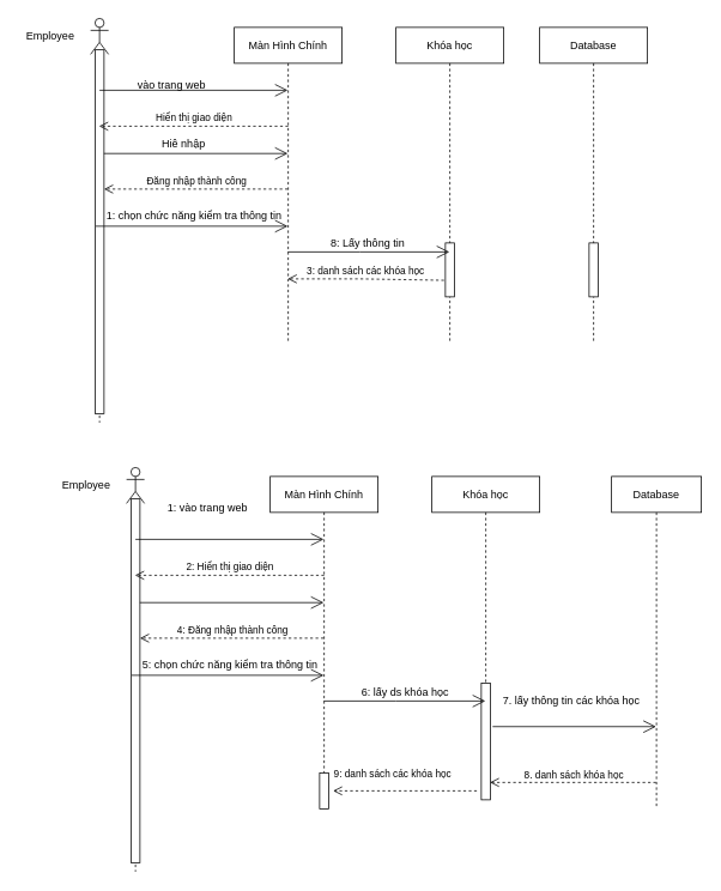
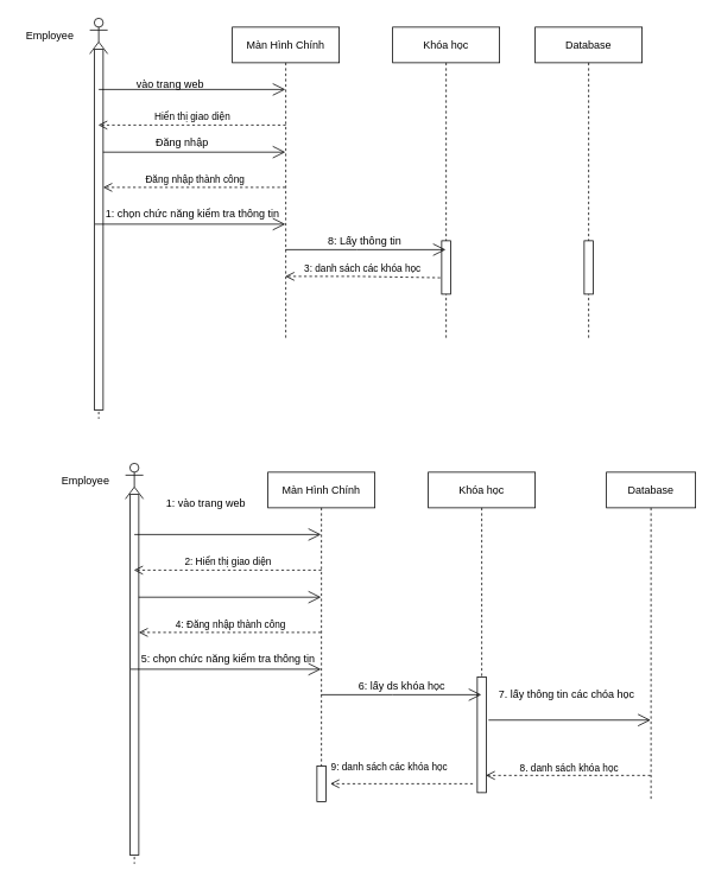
  <mxCell id="0" />
  <mxCell id="1" parent="0" />
  <mxCell id="2" value="Màn Hình Chính" style="shape=umlLifeline;perimeter=lifelinePerimeter;whiteSpace=wrap;html=1;container=1;collapsible=0;recursiveResize=0;outlineConnect=0;" vertex="1" parent="1"><mxGeometry x="260" y="30" width="120" height="350" as="geometry" /></mxCell>
  <mxCell id="3" value="" style="shape=umlLifeline;participant=umlActor;perimeter=lifelinePerimeter;whiteSpace=wrap;html=1;container=1;collapsible=0;recursiveResize=0;verticalAlign=top;spacingTop=36;outlineConnect=0;" vertex="1" parent="1"><mxGeometry x="100" y="20" width="20" height="450" as="geometry" /></mxCell>
  <mxCell id="4" value="" style="html=1;points=[];perimeter=orthogonalPerimeter;" vertex="1" parent="3"><mxGeometry x="5" y="35" width="10" height="405" as="geometry" /></mxCell>
  <mxCell id="5" value="Employee" style="text;html=1;align=center;verticalAlign=middle;resizable=0;points=[];autosize=1;strokeColor=none;fillColor=none;" vertex="1" parent="1"><mxGeometry x="20" y="30" width="70" height="20" as="geometry" /></mxCell>
  <mxCell id="6" value="Khóa học" style="shape=umlLifeline;perimeter=lifelinePerimeter;whiteSpace=wrap;html=1;container=1;collapsible=0;recursiveResize=0;outlineConnect=0;" vertex="1" parent="1"><mxGeometry x="440" y="30" width="120" height="350" as="geometry" /></mxCell>
  <mxCell id="7" value="" style="html=1;points=[];perimeter=orthogonalPerimeter;" vertex="1" parent="6"><mxGeometry x="55" y="240" width="10" height="60" as="geometry" /></mxCell>
  <mxCell id="8" value="" style="endArrow=open;endFill=1;endSize=12;html=1;rounded=0;exitX=-0.02;exitY=1.067;exitDx=0;exitDy=0;exitPerimeter=0;" edge="1" parent="1" source="9" target="2"><mxGeometry width="160" relative="1" as="geometry"><mxPoint x="290" y="390" as="sourcePoint" /><mxPoint x="320" y="390" as="targetPoint" /></mxGeometry></mxCell>
  <mxCell id="9" value="1: chọn chức năng kiểm tra thông tin" style="text;html=1;align=center;verticalAlign=middle;resizable=0;points=[];autosize=1;strokeColor=none;fillColor=none;" vertex="1" parent="1"><mxGeometry x="110" y="230" width="210" height="20" as="geometry" /></mxCell>
  <mxCell id="10" value="8: Lấy thông tin&amp;nbsp;" style="text;html=1;align=center;verticalAlign=middle;resizable=0;points=[];autosize=1;strokeColor=none;fillColor=none;" vertex="1" parent="1"><mxGeometry x="360" y="260" width="100" height="20" as="geometry" /></mxCell>
  <mxCell id="11" value="3: danh sách các khóa học" style="html=1;verticalAlign=bottom;endArrow=open;dashed=1;endSize=8;rounded=0;exitX=-0.154;exitY=0.693;exitDx=0;exitDy=0;exitPerimeter=0;" edge="1" parent="1" source="7" target="2"><mxGeometry relative="1" as="geometry"><mxPoint x="490" y="450" as="sourcePoint" /><mxPoint x="260" y="520" as="targetPoint" /><Array as="points"><mxPoint x="400" y="310" /></Array></mxGeometry></mxCell>
  <mxCell id="12" value="" style="endArrow=open;endFill=1;endSize=12;html=1;rounded=0;" edge="1" parent="1" source="2" target="6"><mxGeometry width="160" relative="1" as="geometry"><mxPoint x="320" y="170" as="sourcePoint" /><mxPoint x="490" y="170" as="targetPoint" /><Array as="points"><mxPoint x="400" y="280" /></Array></mxGeometry></mxCell>
  <mxCell id="13" value="" style="endArrow=open;endFill=1;endSize=12;html=1;rounded=0;" edge="1" parent="1" target="2"><mxGeometry width="160" relative="1" as="geometry"><mxPoint x="110" y="100" as="sourcePoint" /><mxPoint x="270" y="100" as="targetPoint" /></mxGeometry></mxCell>
  <mxCell id="14" value="vào trang web" style="text;html=1;align=center;verticalAlign=middle;resizable=0;points=[];autosize=1;strokeColor=none;fillColor=none;" vertex="1" parent="1"><mxGeometry x="145" y="85" width="90" height="20" as="geometry" /></mxCell>
  <mxCell id="15" value="Hiển thị giao diện" style="html=1;verticalAlign=bottom;endArrow=open;dashed=1;endSize=8;rounded=0;" edge="1" parent="1" target="3"><mxGeometry relative="1" as="geometry"><mxPoint x="320" y="140" as="sourcePoint" /><mxPoint x="460" y="170" as="targetPoint" /></mxGeometry></mxCell>
  <mxCell id="16" value="" style="endArrow=open;endFill=1;endSize=12;html=1;rounded=0;exitX=0.987;exitY=0.285;exitDx=0;exitDy=0;exitPerimeter=0;" edge="1" parent="1" source="4" target="2"><mxGeometry width="160" relative="1" as="geometry"><mxPoint x="160" y="160" as="sourcePoint" /><mxPoint x="320" y="160" as="targetPoint" /></mxGeometry></mxCell>
- <mxCell id="17" value="Hiê nhập&amp;nbsp;" style="text;html=1;align=center;verticalAlign=middle;resizable=0;points=[];autosize=1;strokeColor=none;fillColor=none;" vertex="1" parent="1"><mxGeometry x="165" y="150" width="80" height="20" as="geometry" /></mxCell>
+ <mxCell id="17" value="Đăng nhập&amp;nbsp;" style="text;html=1;align=center;verticalAlign=middle;resizable=0;points=[];autosize=1;strokeColor=none;fillColor=none;" vertex="1" parent="1"><mxGeometry x="165" y="150" width="80" height="20" as="geometry" /></mxCell>
  <mxCell id="18" value="Đăng nhập thành công" style="html=1;verticalAlign=bottom;endArrow=open;dashed=1;endSize=8;rounded=0;" edge="1" parent="1" source="2" target="4"><mxGeometry relative="1" as="geometry"><mxPoint x="290" y="190" as="sourcePoint" /><mxPoint x="210" y="190" as="targetPoint" /><Array as="points"><mxPoint x="230" y="210" /></Array></mxGeometry></mxCell>
  <mxCell id="19" value="Màn Hình Chính" style="shape=umlLifeline;perimeter=lifelinePerimeter;whiteSpace=wrap;html=1;container=1;collapsible=0;recursiveResize=0;outlineConnect=0;" vertex="1" parent="1"><mxGeometry x="300" y="530" width="120" height="370" as="geometry" /></mxCell>
  <mxCell id="20" value="" style="html=1;points=[];perimeter=orthogonalPerimeter;" vertex="1" parent="19"><mxGeometry x="55" y="330" width="10" height="40" as="geometry" /></mxCell>
  <mxCell id="21" value="" style="shape=umlLifeline;participant=umlActor;perimeter=lifelinePerimeter;whiteSpace=wrap;html=1;container=1;collapsible=0;recursiveResize=0;verticalAlign=top;spacingTop=36;outlineConnect=0;" vertex="1" parent="1"><mxGeometry x="140" y="520" width="20" height="450" as="geometry" /></mxCell>
  <mxCell id="22" value="" style="html=1;points=[];perimeter=orthogonalPerimeter;" vertex="1" parent="21"><mxGeometry x="5" y="35" width="10" height="405" as="geometry" /></mxCell>
  <mxCell id="23" value="Employee" style="text;html=1;align=center;verticalAlign=middle;resizable=0;points=[];autosize=1;strokeColor=none;fillColor=none;" vertex="1" parent="1"><mxGeometry x="60" y="530" width="70" height="20" as="geometry" /></mxCell>
  <mxCell id="24" value="Khóa học" style="shape=umlLifeline;perimeter=lifelinePerimeter;whiteSpace=wrap;html=1;container=1;collapsible=0;recursiveResize=0;outlineConnect=0;" vertex="1" parent="1"><mxGeometry x="480" y="530" width="120" height="360" as="geometry" /></mxCell>
  <mxCell id="25" value="" style="html=1;points=[];perimeter=orthogonalPerimeter;" vertex="1" parent="24"><mxGeometry x="55" y="230" width="10" height="130" as="geometry" /></mxCell>
  <mxCell id="26" value="" style="endArrow=open;endFill=1;endSize=12;html=1;rounded=0;exitX=-0.02;exitY=1.067;exitDx=0;exitDy=0;exitPerimeter=0;" edge="1" parent="1" source="27" target="19"><mxGeometry width="160" relative="1" as="geometry"><mxPoint x="330" y="890" as="sourcePoint" /><mxPoint x="360" y="890" as="targetPoint" /></mxGeometry></mxCell>
  <mxCell id="27" value="5: chọn chức năng kiểm tra thông tin" style="text;html=1;align=center;verticalAlign=middle;resizable=0;points=[];autosize=1;strokeColor=none;fillColor=none;" vertex="1" parent="1"><mxGeometry x="150" y="730" width="210" height="20" as="geometry" /></mxCell>
  <mxCell id="28" value="6: lấy ds khóa học" style="text;html=1;align=center;verticalAlign=middle;resizable=0;points=[];autosize=1;strokeColor=none;fillColor=none;" vertex="1" parent="1"><mxGeometry x="395" y="760" width="110" height="20" as="geometry" /></mxCell>
  <mxCell id="29" value="9: danh sách các khóa học" style="html=1;verticalAlign=bottom;endArrow=open;dashed=1;endSize=8;rounded=0;" edge="1" parent="1"><mxGeometry x="0.173" y="-10" relative="1" as="geometry"><mxPoint x="530" y="880" as="sourcePoint" /><mxPoint x="370" y="880" as="targetPoint" /><Array as="points"><mxPoint x="500" y="880" /><mxPoint x="460" y="880" /><mxPoint x="440" y="880" /></Array><mxPoint as="offset" /></mxGeometry></mxCell>
  <mxCell id="30" value="" style="endArrow=open;endFill=1;endSize=12;html=1;rounded=0;" edge="1" parent="1" source="19" target="24"><mxGeometry width="160" relative="1" as="geometry"><mxPoint x="360" y="670" as="sourcePoint" /><mxPoint x="530" y="670" as="targetPoint" /><Array as="points"><mxPoint x="440" y="780" /></Array></mxGeometry></mxCell>
  <mxCell id="31" value="" style="endArrow=open;endFill=1;endSize=12;html=1;rounded=0;" edge="1" parent="1" target="19"><mxGeometry width="160" relative="1" as="geometry"><mxPoint x="150" y="600" as="sourcePoint" /><mxPoint x="310" y="600" as="targetPoint" /></mxGeometry></mxCell>
  <mxCell id="32" value="1: vào trang web" style="text;html=1;align=center;verticalAlign=middle;resizable=0;points=[];autosize=1;strokeColor=none;fillColor=none;" vertex="1" parent="1"><mxGeometry x="180" y="555" width="100" height="20" as="geometry" /></mxCell>
  <mxCell id="33" value="2: Hiển thị giao diện" style="html=1;verticalAlign=bottom;endArrow=open;dashed=1;endSize=8;rounded=0;" edge="1" parent="1" target="21"><mxGeometry relative="1" as="geometry"><mxPoint x="360" y="640" as="sourcePoint" /><mxPoint x="500" y="670" as="targetPoint" /></mxGeometry></mxCell>
  <mxCell id="34" value="" style="endArrow=open;endFill=1;endSize=12;html=1;rounded=0;exitX=0.987;exitY=0.285;exitDx=0;exitDy=0;exitPerimeter=0;" edge="1" parent="1" source="22" target="19"><mxGeometry width="160" relative="1" as="geometry"><mxPoint x="200" y="660" as="sourcePoint" /><mxPoint x="360" y="660" as="targetPoint" /></mxGeometry></mxCell>
  <mxCell id="35" value="4: Đăng nhập thành công" style="html=1;verticalAlign=bottom;endArrow=open;dashed=1;endSize=8;rounded=0;" edge="1" parent="1" source="19" target="22"><mxGeometry relative="1" as="geometry"><mxPoint x="330" y="690" as="sourcePoint" /><mxPoint x="250" y="690" as="targetPoint" /><Array as="points"><mxPoint x="270" y="710" /></Array></mxGeometry></mxCell>
  <mxCell id="36" value="Database" style="shape=umlLifeline;perimeter=lifelinePerimeter;whiteSpace=wrap;html=1;container=1;collapsible=0;recursiveResize=0;outlineConnect=0;" vertex="1" parent="1"><mxGeometry x="680" y="530" width="100" height="370" as="geometry" /></mxCell>
  <mxCell id="37" value="Database" style="shape=umlLifeline;perimeter=lifelinePerimeter;whiteSpace=wrap;html=1;container=1;collapsible=0;recursiveResize=0;outlineConnect=0;" vertex="1" parent="1"><mxGeometry x="600" y="30" width="120" height="350" as="geometry" /></mxCell>
  <mxCell id="38" value="" style="html=1;points=[];perimeter=orthogonalPerimeter;" vertex="1" parent="37"><mxGeometry x="55" y="240" width="10" height="60" as="geometry" /></mxCell>
  <mxCell id="39" value="" style="endArrow=open;endFill=1;endSize=12;html=1;rounded=0;exitX=1.257;exitY=0.373;exitDx=0;exitDy=0;exitPerimeter=0;" edge="1" parent="1" source="25" target="36"><mxGeometry width="160" relative="1" as="geometry"><mxPoint x="530" y="770" as="sourcePoint" /><mxPoint x="690" y="770" as="targetPoint" /></mxGeometry></mxCell>
- <mxCell id="40" value="7. lấy thông tin các khóa học" style="text;html=1;align=center;verticalAlign=middle;resizable=0;points=[];autosize=1;strokeColor=none;fillColor=none;" vertex="1" parent="1"><mxGeometry x="550" y="770" width="170" height="20" as="geometry" /></mxCell>
+ <mxCell id="40" value="7. lấy thông tin các chóa học" style="text;html=1;align=center;verticalAlign=middle;resizable=0;points=[];autosize=1;strokeColor=none;fillColor=none;" vertex="1" parent="1"><mxGeometry x="550" y="770" width="170" height="20" as="geometry" /></mxCell>
  <mxCell id="41" value="8. danh sách khóa học" style="html=1;verticalAlign=bottom;endArrow=open;dashed=1;endSize=8;rounded=0;entryX=0.962;entryY=0.851;entryDx=0;entryDy=0;entryPerimeter=0;" edge="1" parent="1" source="36" target="25"><mxGeometry relative="1" as="geometry"><mxPoint x="600" y="690" as="sourcePoint" /><mxPoint x="520" y="690" as="targetPoint" /></mxGeometry></mxCell>
